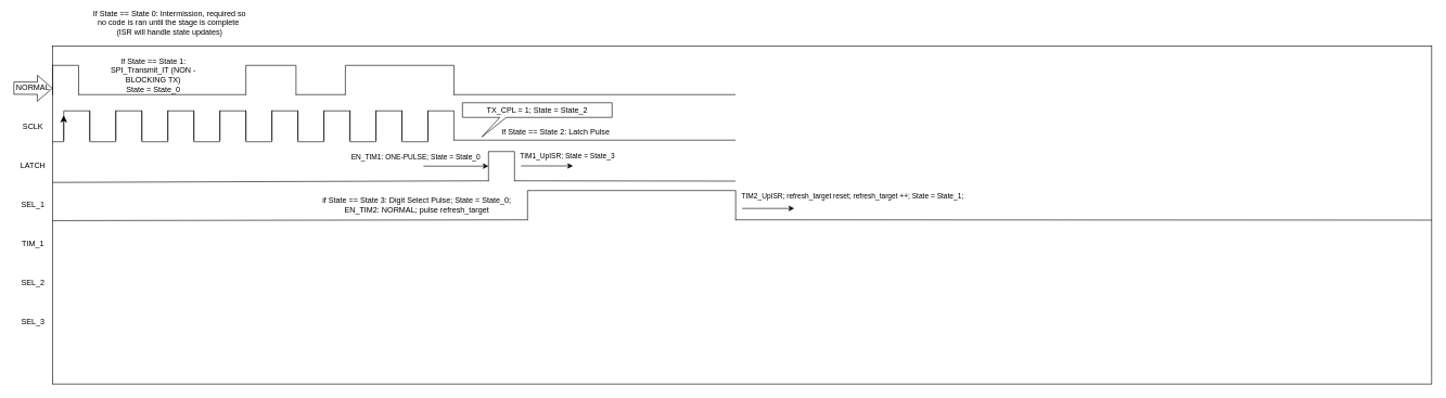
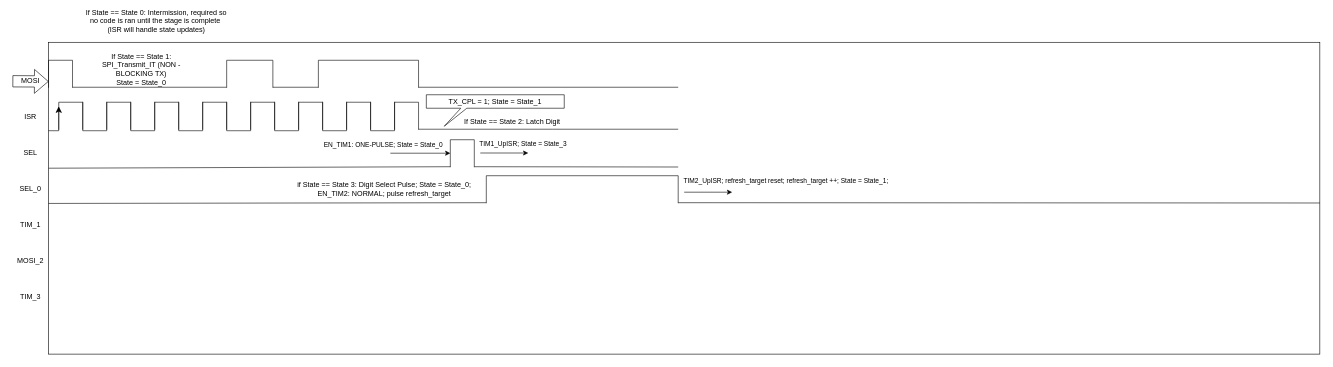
  <mxCell id="0" />
  <mxCell id="1" parent="0" />
  <mxCell id="2" value="" style="rounded=0;whiteSpace=wrap;html=1;movable=0;resizable=0;rotatable=0;deletable=0;editable=0;locked=1;connectable=0;" parent="1" vertex="1"><mxGeometry x="80" y="70" width="2120" height="520" as="geometry" /></mxCell>
- <mxCell id="3" value="NORMAL" style="text;html=1;align=center;verticalAlign=middle;whiteSpace=wrap;rounded=0;" parent="1" vertex="1"><mxGeometry x="20" y="120" width="60" height="30" as="geometry" /></mxCell>
- <mxCell id="4" value="SCLK" style="text;html=1;align=center;verticalAlign=middle;whiteSpace=wrap;rounded=0;" parent="1" vertex="1"><mxGeometry x="20" y="180" width="60" height="30" as="geometry" /></mxCell>
- <mxCell id="5" value="LATCH" style="text;html=1;align=center;verticalAlign=middle;whiteSpace=wrap;rounded=0;" parent="1" vertex="1"><mxGeometry x="20" y="240" width="60" height="30" as="geometry" /></mxCell>
- <mxCell id="6" value="SEL_1" style="text;html=1;align=center;verticalAlign=middle;whiteSpace=wrap;rounded=0;" parent="1" vertex="1"><mxGeometry x="20" y="300" width="60" height="30" as="geometry" /></mxCell>
+ <mxCell id="3" value="MOSI" style="text;html=1;align=center;verticalAlign=middle;whiteSpace=wrap;rounded=0;" parent="1" vertex="1"><mxGeometry x="20" y="120" width="60" height="30" as="geometry" /></mxCell>
+ <mxCell id="4" value="ISR" style="text;html=1;align=center;verticalAlign=middle;whiteSpace=wrap;rounded=0;" parent="1" vertex="1"><mxGeometry x="20" y="180" width="60" height="30" as="geometry" /></mxCell>
+ <mxCell id="5" value="SEL" style="text;html=1;align=center;verticalAlign=middle;whiteSpace=wrap;rounded=0;" parent="1" vertex="1"><mxGeometry x="20" y="240" width="60" height="30" as="geometry" /></mxCell>
+ <mxCell id="6" value="SEL_0" style="text;html=1;align=center;verticalAlign=middle;whiteSpace=wrap;rounded=0;" parent="1" vertex="1"><mxGeometry x="20" y="300" width="60" height="30" as="geometry" /></mxCell>
  <mxCell id="7" value="TIM_1" style="text;html=1;align=center;verticalAlign=middle;whiteSpace=wrap;rounded=0;" parent="1" vertex="1"><mxGeometry x="20" y="360" width="60" height="30" as="geometry" /></mxCell>
- <mxCell id="8" value="SEL_2" style="text;html=1;align=center;verticalAlign=middle;whiteSpace=wrap;rounded=0;" parent="1" vertex="1"><mxGeometry x="20" y="420" width="60" height="30" as="geometry" /></mxCell>
- <mxCell id="9" value="SEL_3" style="text;html=1;align=center;verticalAlign=middle;whiteSpace=wrap;rounded=0;" parent="1" vertex="1"><mxGeometry x="20" y="480" width="60" height="30" as="geometry" /></mxCell>
+ <mxCell id="8" value="MOSI_2" style="text;html=1;align=center;verticalAlign=middle;whiteSpace=wrap;rounded=0;" parent="1" vertex="1"><mxGeometry x="20" y="420" width="60" height="30" as="geometry" /></mxCell>
+ <mxCell id="9" value="TIM_3" style="text;html=1;align=center;verticalAlign=middle;whiteSpace=wrap;rounded=0;" parent="1" vertex="1"><mxGeometry x="20" y="480" width="60" height="30" as="geometry" /></mxCell>
  <mxCell id="10" value="" style="edgeStyle=segmentEdgeStyle;endArrow=classic;html=1;curved=0;rounded=0;endSize=8;startSize=8;exitX=0.004;exitY=0.154;exitDx=0;exitDy=0;exitPerimeter=0;entryX=0;entryY=0.5;entryDx=0;entryDy=0;entryPerimeter=0;" parent="1" edge="1"><mxGeometry width="50" height="50" relative="1" as="geometry"><mxPoint x="80" y="217.47" as="sourcePoint" /><mxPoint x="97.04" y="177.01" as="targetPoint" /></mxGeometry></mxCell>
  <mxCell id="11" value="" style="group" parent="1" vertex="1" connectable="0"><mxGeometry x="97.04" y="170" width="320.0" height="47.5" as="geometry" /></mxCell>
  <mxCell id="12" value="" style="shape=partialRectangle;whiteSpace=wrap;html=1;bottom=1;right=1;left=1;top=0;fillColor=none;routingCenterX=-0.5;rotation=-180;movable=0;resizable=0;rotatable=0;deletable=0;editable=0;locked=1;connectable=0;" parent="11" vertex="1"><mxGeometry x="-1.421e-14" width="40" height="45" as="geometry" /></mxCell>
  <mxCell id="13" value="" style="shape=partialRectangle;whiteSpace=wrap;html=1;bottom=1;right=1;left=1;top=0;fillColor=none;routingCenterX=-0.5;rotation=0;" parent="11" vertex="1"><mxGeometry x="40.0" width="40" height="47.5" as="geometry" /></mxCell>
  <mxCell id="14" value="" style="shape=partialRectangle;whiteSpace=wrap;html=1;bottom=1;right=1;left=1;top=0;fillColor=none;routingCenterX=-0.5;rotation=-180;" parent="11" vertex="1"><mxGeometry x="80" width="40" height="45" as="geometry" /></mxCell>
  <mxCell id="15" value="" style="shape=partialRectangle;whiteSpace=wrap;html=1;bottom=1;right=1;left=1;top=0;fillColor=none;routingCenterX=-0.5;rotation=0;" parent="11" vertex="1"><mxGeometry x="120.0" width="40" height="47.5" as="geometry" /></mxCell>
  <mxCell id="16" value="" style="shape=partialRectangle;whiteSpace=wrap;html=1;bottom=1;right=1;left=1;top=0;fillColor=none;routingCenterX=-0.5;rotation=-180;" parent="11" vertex="1"><mxGeometry x="160" width="40" height="45" as="geometry" /></mxCell>
  <mxCell id="17" value="" style="shape=partialRectangle;whiteSpace=wrap;html=1;bottom=1;right=1;left=1;top=0;fillColor=none;routingCenterX=-0.5;rotation=0;" parent="11" vertex="1"><mxGeometry x="200.0" width="40" height="47.5" as="geometry" /></mxCell>
  <mxCell id="18" value="" style="shape=partialRectangle;whiteSpace=wrap;html=1;bottom=1;right=1;left=1;top=0;fillColor=none;routingCenterX=-0.5;rotation=-180;" parent="11" vertex="1"><mxGeometry x="240" width="40" height="45" as="geometry" /></mxCell>
  <mxCell id="19" value="" style="shape=partialRectangle;whiteSpace=wrap;html=1;bottom=1;right=1;left=1;top=0;fillColor=none;routingCenterX=-0.5;rotation=0;" parent="11" vertex="1"><mxGeometry x="280.0" width="40" height="47.5" as="geometry" /></mxCell>
  <mxCell id="20" value="" style="group" parent="1" vertex="1" connectable="0"><mxGeometry x="417.04" y="170" width="320.0" height="47.5" as="geometry" /></mxCell>
  <mxCell id="21" value="" style="shape=partialRectangle;whiteSpace=wrap;html=1;bottom=1;right=1;left=1;top=0;fillColor=none;routingCenterX=-0.5;rotation=-180;movable=0;resizable=0;rotatable=0;deletable=0;editable=0;locked=1;connectable=0;" parent="20" vertex="1"><mxGeometry x="-1.421e-14" width="40" height="45" as="geometry" /></mxCell>
  <mxCell id="22" value="" style="shape=partialRectangle;whiteSpace=wrap;html=1;bottom=1;right=1;left=1;top=0;fillColor=none;routingCenterX=-0.5;rotation=0;" parent="20" vertex="1"><mxGeometry x="40.0" width="40" height="47.5" as="geometry" /></mxCell>
  <mxCell id="23" value="" style="shape=partialRectangle;whiteSpace=wrap;html=1;bottom=1;right=1;left=1;top=0;fillColor=none;routingCenterX=-0.5;rotation=-180;" parent="20" vertex="1"><mxGeometry x="80" width="40" height="45" as="geometry" /></mxCell>
  <mxCell id="24" value="" style="shape=partialRectangle;whiteSpace=wrap;html=1;bottom=1;right=1;left=1;top=0;fillColor=none;routingCenterX=-0.5;rotation=0;" parent="20" vertex="1"><mxGeometry x="120.0" width="40" height="47.5" as="geometry" /></mxCell>
  <mxCell id="25" value="" style="shape=partialRectangle;whiteSpace=wrap;html=1;bottom=1;right=1;left=1;top=0;fillColor=none;routingCenterX=-0.5;rotation=-180;" parent="20" vertex="1"><mxGeometry x="160" width="40" height="45" as="geometry" /></mxCell>
  <mxCell id="26" value="" style="shape=partialRectangle;whiteSpace=wrap;html=1;bottom=1;right=1;left=1;top=0;fillColor=none;routingCenterX=-0.5;rotation=0;" parent="20" vertex="1"><mxGeometry x="200.0" width="40" height="47.5" as="geometry" /></mxCell>
  <mxCell id="27" value="" style="shape=partialRectangle;whiteSpace=wrap;html=1;bottom=1;right=1;left=1;top=0;fillColor=none;routingCenterX=-0.5;rotation=-180;" parent="20" vertex="1"><mxGeometry x="240" width="40" height="45" as="geometry" /></mxCell>
  <mxCell id="28" value="" style="shape=flexArrow;endArrow=classic;html=1;rounded=0;entryX=1.023;entryY=0.405;entryDx=0;entryDy=0;entryPerimeter=0;width=18.846;endSize=7.331;exitX=0;exitY=0.5;exitDx=0;exitDy=0;" parent="1" source="3" edge="1"><mxGeometry width="50" height="50" relative="1" as="geometry"><mxPoint x="30" y="135" as="sourcePoint" /><mxPoint x="80" y="135.35" as="targetPoint" /></mxGeometry></mxCell>
  <mxCell id="29" value="" style="endArrow=none;html=1;rounded=0;" parent="1" edge="1"><mxGeometry width="50" height="50" relative="1" as="geometry"><mxPoint x="697" y="215" as="sourcePoint" /><mxPoint x="1130" y="215" as="targetPoint" /><Array as="points"><mxPoint x="920" y="215" /></Array></mxGeometry></mxCell>
  <mxCell id="30" value="" style="endArrow=none;html=1;rounded=0;exitX=0;exitY=0;exitDx=0;exitDy=0;entryX=1;entryY=0;entryDx=0;entryDy=0;" parent="1" target="31" edge="1"><mxGeometry width="50" height="50" relative="1" as="geometry"><mxPoint x="80" y="280" as="sourcePoint" /><mxPoint x="513" y="280" as="targetPoint" /></mxGeometry></mxCell>
  <mxCell id="31" value="" style="shape=partialRectangle;whiteSpace=wrap;html=1;bottom=1;right=1;left=1;top=0;fillColor=none;routingCenterX=-0.5;rotation=-180;" parent="1" vertex="1"><mxGeometry x="750" y="232.5" width="40" height="45" as="geometry" /></mxCell>
  <mxCell id="32" value="" style="endArrow=none;html=1;rounded=0;entryX=0;entryY=0;entryDx=0;entryDy=0;" parent="1" target="31" edge="1"><mxGeometry width="50" height="50" relative="1" as="geometry"><mxPoint x="1130" y="278" as="sourcePoint" /><mxPoint x="760" y="288" as="targetPoint" /></mxGeometry></mxCell>
  <mxCell id="33" value="" style="shape=partialRectangle;whiteSpace=wrap;html=1;bottom=1;right=1;left=1;top=0;fillColor=none;routingCenterX=-0.5;rotation=-180;" parent="1" vertex="1"><mxGeometry x="80" y="100" width="40" height="45" as="geometry" /></mxCell>
  <mxCell id="34" value="" style="endArrow=none;html=1;rounded=0;exitX=0;exitY=0;exitDx=0;exitDy=0;entryX=1;entryY=0;entryDx=0;entryDy=0;" parent="1" target="35" edge="1"><mxGeometry width="50" height="50" relative="1" as="geometry"><mxPoint x="120" y="145" as="sourcePoint" /><mxPoint x="380" y="145" as="targetPoint" /></mxGeometry></mxCell>
  <mxCell id="35" value="" style="shape=partialRectangle;whiteSpace=wrap;html=1;bottom=1;right=1;left=1;top=0;fillColor=none;routingCenterX=-0.5;rotation=-180;" parent="1" vertex="1"><mxGeometry x="377.04" y="100" width="77.04" height="45" as="geometry" /></mxCell>
  <mxCell id="36" value="" style="shape=partialRectangle;whiteSpace=wrap;html=1;bottom=1;right=1;left=1;top=0;fillColor=none;routingCenterX=-0.5;rotation=-180;" parent="1" vertex="1"><mxGeometry x="530" y="100" width="167.04" height="45" as="geometry" /></mxCell>
  <mxCell id="37" value="" style="endArrow=none;html=1;rounded=0;entryX=1;entryY=0;entryDx=0;entryDy=0;exitX=0;exitY=0;exitDx=0;exitDy=0;" parent="1" source="35" target="36" edge="1"><mxGeometry width="50" height="50" relative="1" as="geometry"><mxPoint x="460" y="145" as="sourcePoint" /><mxPoint x="387" y="155" as="targetPoint" /></mxGeometry></mxCell>
  <mxCell id="38" value="" style="endArrow=none;html=1;rounded=0;exitX=0;exitY=0;exitDx=0;exitDy=0;" parent="1" edge="1"><mxGeometry width="50" height="50" relative="1" as="geometry"><mxPoint x="697.04" y="145" as="sourcePoint" /><mxPoint x="1130" y="145" as="targetPoint" /></mxGeometry></mxCell>
- <mxCell id="39" value="TX_CPL = 1; State = State_2" style="shape=callout;whiteSpace=wrap;html=1;perimeter=calloutPerimeter;position2=0.13;size=30;position=0.25;base=10;" parent="1" vertex="1"><mxGeometry x="710" y="157.5" width="230" height="52.5" as="geometry" /></mxCell>
+ <mxCell id="39" value="TX_CPL = 1; State = State_1" style="shape=callout;whiteSpace=wrap;html=1;perimeter=calloutPerimeter;position2=0.13;size=30;position=0.25;base=10;" parent="1" vertex="1"><mxGeometry x="710" y="157.5" width="230" height="52.5" as="geometry" /></mxCell>
  <mxCell id="40" value="" style="endArrow=classic;html=1;rounded=0;entryX=1;entryY=0.5;entryDx=0;entryDy=0;" parent="1" target="31" edge="1"><mxGeometry relative="1" as="geometry"><mxPoint x="650" y="255" as="sourcePoint" /><mxPoint x="780" y="410" as="targetPoint" /></mxGeometry></mxCell>
  <mxCell id="41" value="EN_TIM1: ONE-PULSE; State = State_0" style="edgeLabel;resizable=0;html=1;;align=center;verticalAlign=middle;" parent="40" connectable="0" vertex="1"><mxGeometry relative="1" as="geometry"><mxPoint x="-63" y="-15" as="offset" /></mxGeometry></mxCell>
  <mxCell id="42" value="" style="endArrow=none;html=1;rounded=0;exitX=0;exitY=0;exitDx=0;exitDy=0;entryX=1;entryY=0;entryDx=0;entryDy=0;" parent="1" target="43" edge="1"><mxGeometry width="50" height="50" relative="1" as="geometry"><mxPoint x="80" y="338.75" as="sourcePoint" /><mxPoint x="513" y="338.75" as="targetPoint" /></mxGeometry></mxCell>
  <mxCell id="43" value="" style="shape=partialRectangle;whiteSpace=wrap;html=1;bottom=1;right=1;left=1;top=0;fillColor=none;routingCenterX=-0.5;rotation=-180;" parent="1" vertex="1"><mxGeometry x="810" y="292.5" width="320" height="45" as="geometry" /></mxCell>
  <mxCell id="44" value="" style="endArrow=classic;html=1;rounded=0;entryX=1;entryY=0.5;entryDx=0;entryDy=0;" parent="1" edge="1"><mxGeometry relative="1" as="geometry"><mxPoint x="800" y="254.66" as="sourcePoint" /><mxPoint x="880" y="254.66" as="targetPoint" /></mxGeometry></mxCell>
  <mxCell id="45" value="TIM1_UpISR; State = State_3" style="edgeLabel;resizable=0;html=1;;align=center;verticalAlign=middle;" parent="44" connectable="0" vertex="1"><mxGeometry relative="1" as="geometry"><mxPoint x="30" y="-15" as="offset" /></mxGeometry></mxCell>
  <mxCell id="46" value="" style="endArrow=none;html=1;rounded=0;exitX=0;exitY=0;exitDx=0;exitDy=0;" parent="1" source="43" edge="1"><mxGeometry width="50" height="50" relative="1" as="geometry"><mxPoint x="1320" y="510" as="sourcePoint" /><mxPoint x="2200" y="338" as="targetPoint" /></mxGeometry></mxCell>
  <mxCell id="47" value="If State == State 1: SPI_Transmit_IT (NON - BLOCKING TX)&lt;div&gt;State = State_0&lt;/div&gt;" style="text;html=1;align=center;verticalAlign=middle;whiteSpace=wrap;rounded=0;" vertex="1" parent="1"><mxGeometry x="150" y="100" width="170" height="30" as="geometry" /></mxCell>
- <mxCell id="48" value="If State == State 2: Latch Pulse" style="text;html=1;align=center;verticalAlign=middle;whiteSpace=wrap;rounded=0;" vertex="1" parent="1"><mxGeometry x="737.04" y="187.5" width="232.96" height="30" as="geometry" /></mxCell>
+ <mxCell id="48" value="If State == State 2: Latch Digit" style="text;html=1;align=center;verticalAlign=middle;whiteSpace=wrap;rounded=0;" vertex="1" parent="1"><mxGeometry x="737.04" y="187.5" width="232.96" height="30" as="geometry" /></mxCell>
  <mxCell id="49" value="if State == State 3: Digit Select Pulse; State = State_0; EN_TIM2: NORMAL; pulse refresh_target" style="text;html=1;align=center;verticalAlign=middle;whiteSpace=wrap;rounded=0;" vertex="1" parent="1"><mxGeometry x="470" y="300" width="340" height="30" as="geometry" /></mxCell>
  <mxCell id="50" value="If State == State 0: Intermission, required so no code is ran until the stage is complete&amp;nbsp; (ISR will handle state updates)" style="text;html=1;align=center;verticalAlign=middle;whiteSpace=wrap;rounded=0;" vertex="1" parent="1"><mxGeometry x="140" y="20" width="240" height="30" as="geometry" /></mxCell>
  <mxCell id="51" value="" style="endArrow=classic;html=1;rounded=0;entryX=1;entryY=0.5;entryDx=0;entryDy=0;" edge="1" parent="1"><mxGeometry relative="1" as="geometry"><mxPoint x="1140" y="320" as="sourcePoint" /><mxPoint x="1220" y="320" as="targetPoint" /></mxGeometry></mxCell>
  <mxCell id="52" value="TIM2_UpISR; refresh_target reset; refresh_target ++; State = State_1;&amp;nbsp;" style="edgeLabel;resizable=0;html=1;;align=center;verticalAlign=middle;" connectable="0" vertex="1" parent="51"><mxGeometry relative="1" as="geometry"><mxPoint x="130" y="-20" as="offset" /></mxGeometry></mxCell>
